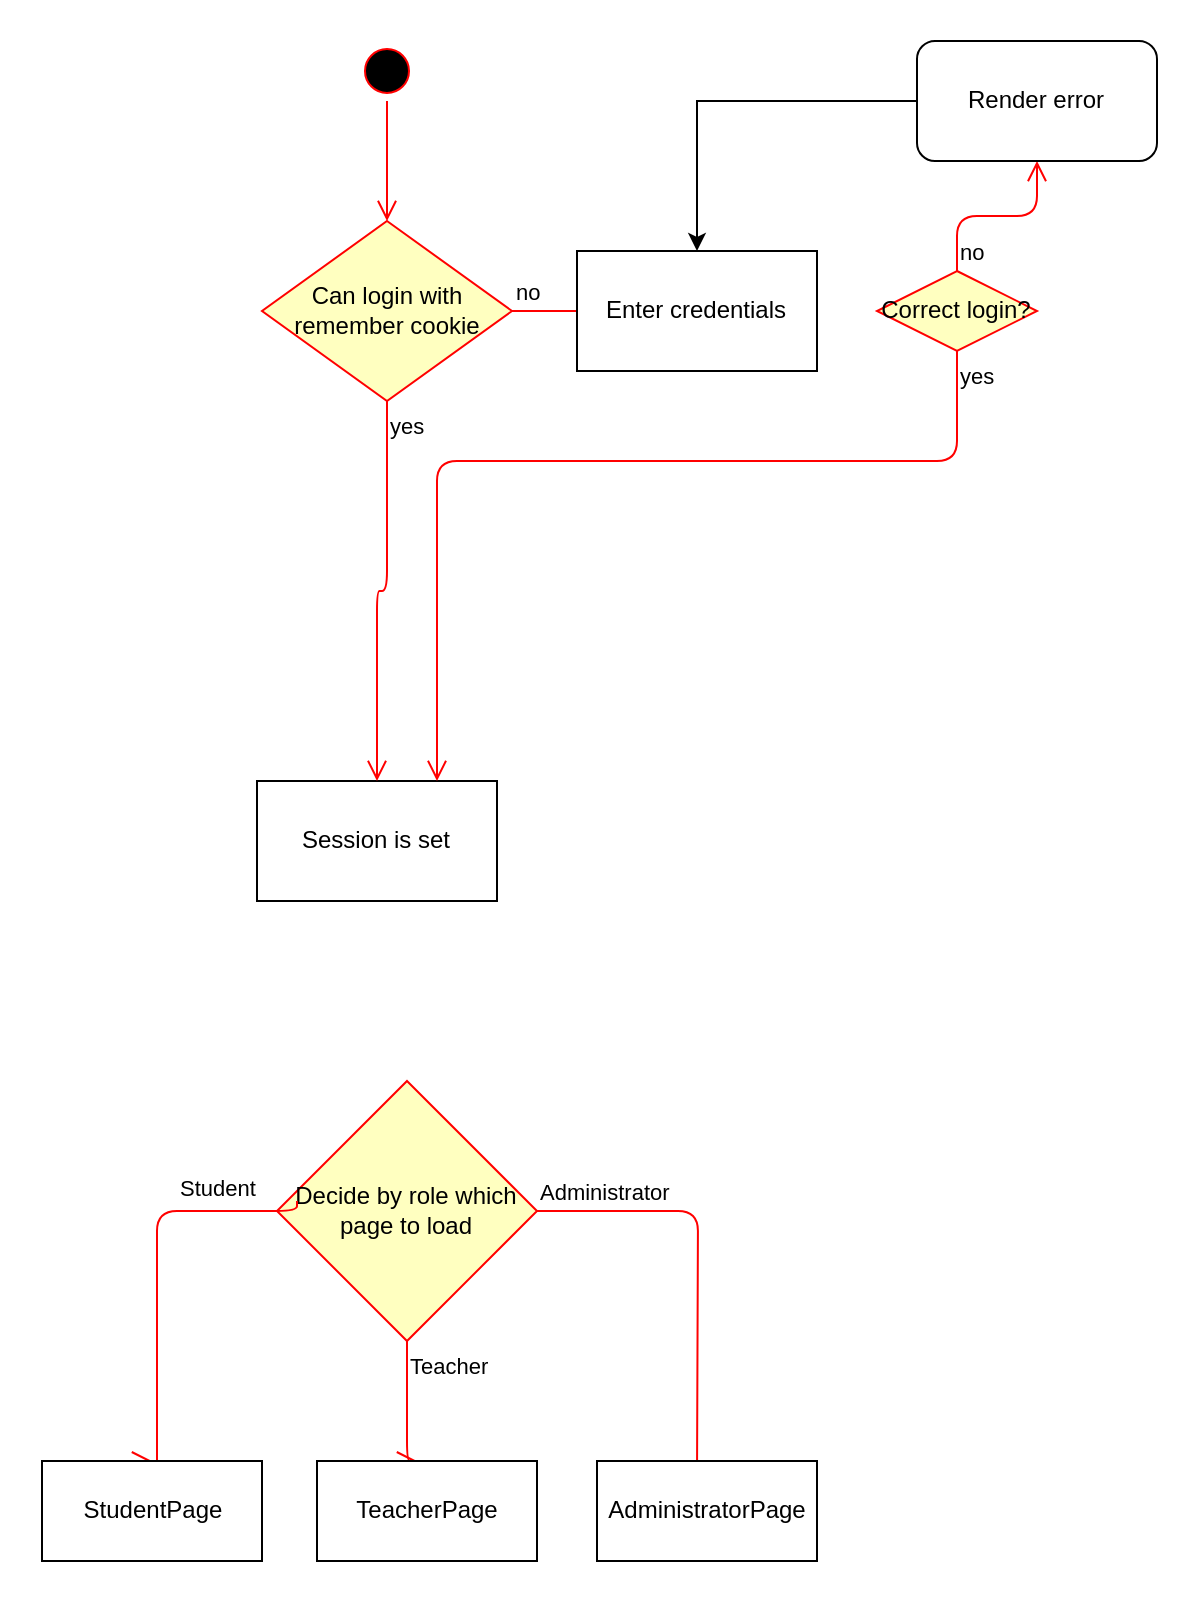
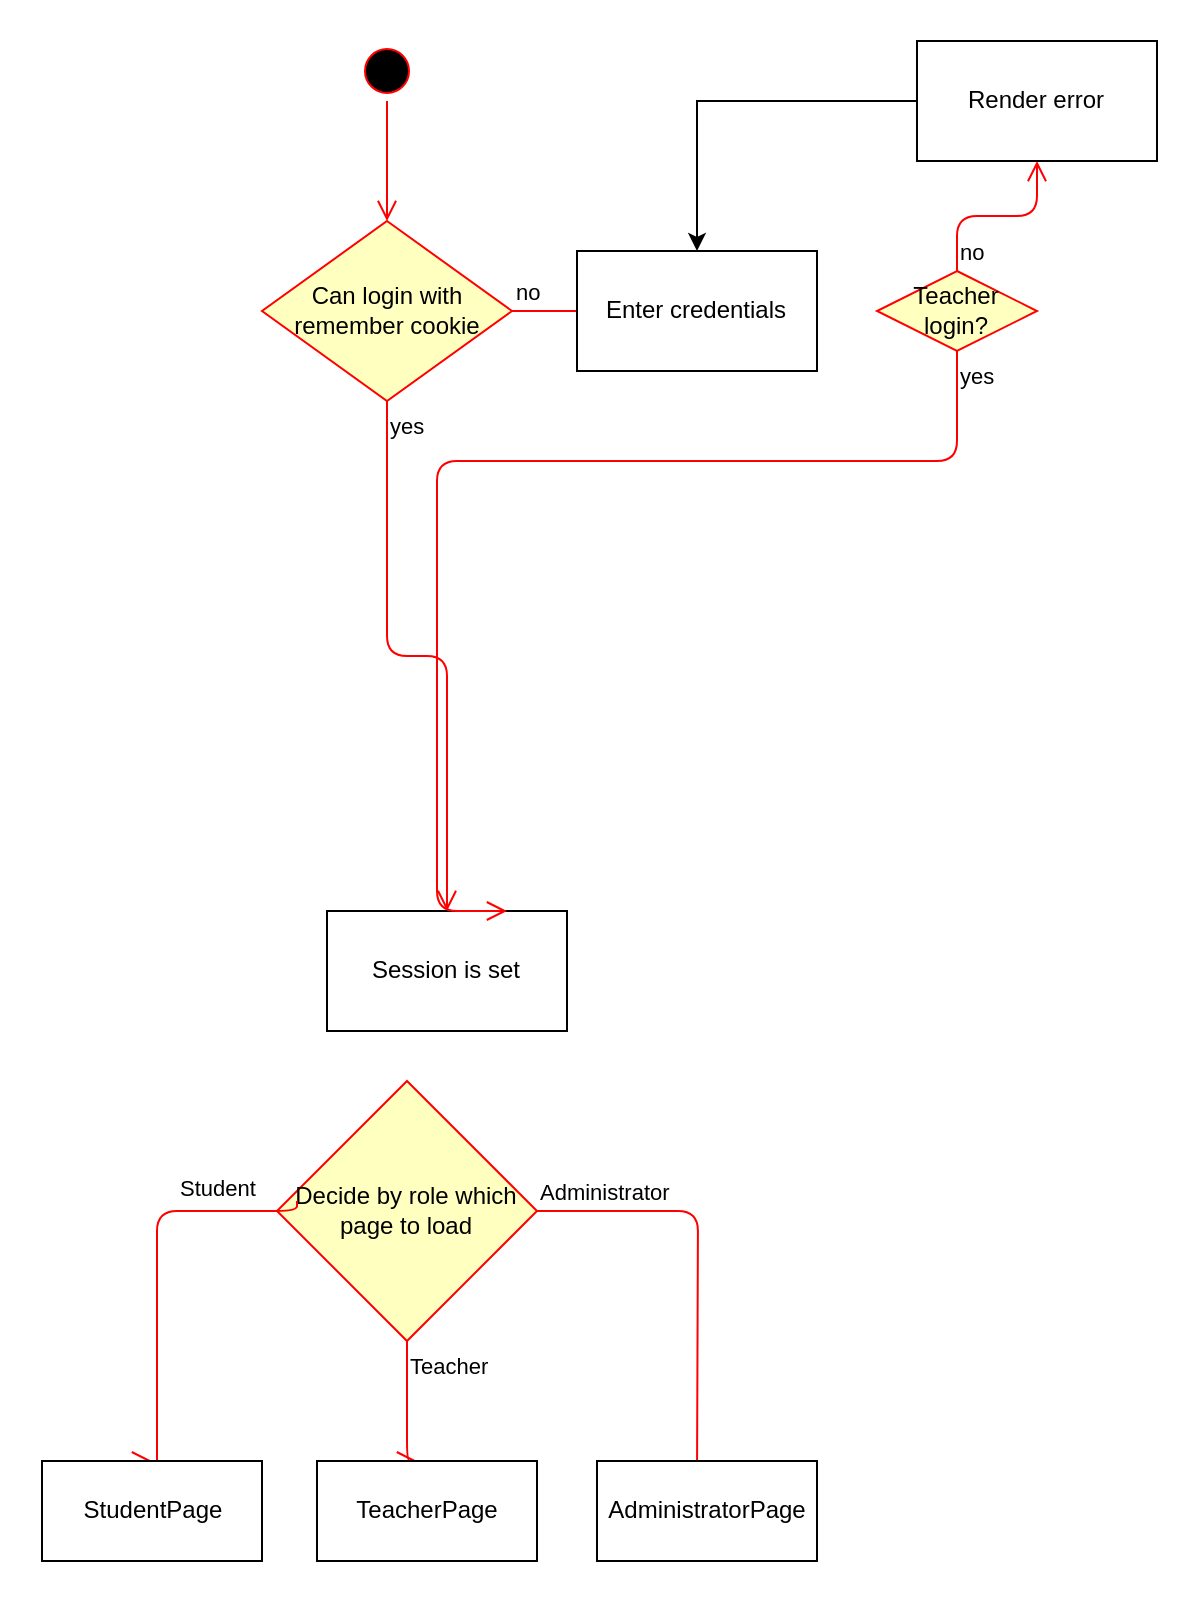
  <mxCell id="0" />
  <mxCell id="1" parent="0" />
  <mxCell id="2" value="" style="ellipse;html=1;shape=startState;fillColor=#000000;strokeColor=#ff0000;" vertex="1" parent="1"><mxGeometry x="178" y="20" width="30" height="30" as="geometry" /></mxCell>
  <mxCell id="3" value="" style="edgeStyle=orthogonalEdgeStyle;html=1;verticalAlign=bottom;endArrow=open;endSize=8;strokeColor=#ff0000;" edge="1" source="2" parent="1"><mxGeometry relative="1" as="geometry"><mxPoint x="193" y="110" as="targetPoint" /></mxGeometry></mxCell>
  <mxCell id="4" value="Can login with remember cookie" style="rhombus;whiteSpace=wrap;html=1;fillColor=#ffffc0;strokeColor=#ff0000;" vertex="1" parent="1"><mxGeometry x="130.5" y="110" width="125" height="90" as="geometry" /></mxCell>
  <mxCell id="5" value="no" style="edgeStyle=orthogonalEdgeStyle;html=1;align=left;verticalAlign=bottom;endArrow=open;endSize=8;strokeColor=#ff0000;" edge="1" source="4" parent="1"><mxGeometry x="-1" relative="1" as="geometry"><mxPoint x="358" y="155" as="targetPoint" /></mxGeometry></mxCell>
  <mxCell id="6" value="Decide by role which page to load" style="rhombus;whiteSpace=wrap;html=1;fillColor=#ffffc0;strokeColor=#ff0000;" vertex="1" parent="1"><mxGeometry x="138" y="540" width="130" height="130" as="geometry" /></mxCell>
  <mxCell id="7" value="Administrator" style="edgeStyle=orthogonalEdgeStyle;html=1;align=left;verticalAlign=bottom;endArrow=open;endSize=8;strokeColor=#ff0000;" edge="1" source="6" parent="1"><mxGeometry x="-1" relative="1" as="geometry"><mxPoint x="348" y="740" as="targetPoint" /></mxGeometry></mxCell>
  <mxCell id="8" value="Teacher" style="edgeStyle=orthogonalEdgeStyle;html=1;align=left;verticalAlign=top;endArrow=open;endSize=8;strokeColor=#ff0000;" edge="1" source="6" parent="1"><mxGeometry x="-1" relative="1" as="geometry"><mxPoint x="208" y="730" as="targetPoint" /><Array as="points"><mxPoint x="203" y="730" /></Array></mxGeometry></mxCell>
  <mxCell id="9" value="" style="edgeStyle=orthogonalEdgeStyle;html=1;align=left;verticalAlign=bottom;endArrow=open;endSize=8;strokeColor=#ff0000;exitX=0.077;exitY=0.462;exitDx=0;exitDy=0;entryX=0.5;entryY=0;entryDx=0;entryDy=0;exitPerimeter=0;" edge="1" parent="1" source="6" target="13"><mxGeometry x="-1" y="-73" relative="1" as="geometry"><mxPoint x="78" y="730" as="targetPoint" /><mxPoint x="18" y="650" as="sourcePoint" /><Array as="points"><mxPoint x="148" y="605" /><mxPoint x="78" y="605" /><mxPoint x="78" y="740" /><mxPoint x="73" y="740" /><mxPoint x="73" y="730" /></Array><mxPoint x="53" y="-70" as="offset" /></mxGeometry></mxCell>
- <mxCell id="10" value="Session is set" style="rounded=0;whiteSpace=wrap;html=1;" vertex="1" parent="1"><mxGeometry x="128" y="390" width="120" height="60" as="geometry" /></mxCell>
+ <mxCell id="10" value="Session is set" style="rounded=0;whiteSpace=wrap;html=1;" vertex="1" parent="1"><mxGeometry x="163" y="455" width="120" height="60" as="geometry" /></mxCell>
  <mxCell id="11" value="yes" style="edgeStyle=orthogonalEdgeStyle;html=1;align=left;verticalAlign=top;endArrow=open;endSize=8;strokeColor=#ff0000;" edge="1" parent="1" source="4" target="10"><mxGeometry x="-1" relative="1" as="geometry"><mxPoint x="208" y="530" as="targetPoint" /><mxPoint x="193" y="200" as="sourcePoint" /></mxGeometry></mxCell>
  <mxCell id="12" value="&lt;span style=&quot;color: rgb(0 , 0 , 0) ; font-family: &amp;#34;helvetica&amp;#34; ; font-size: 11px ; font-style: normal ; font-weight: 400 ; letter-spacing: normal ; text-align: left ; text-indent: 0px ; text-transform: none ; word-spacing: 0px ; background-color: rgb(255 , 255 , 255) ; display: inline ; float: none&quot;&gt;Student&lt;br&gt;&lt;/span&gt;" style="text;whiteSpace=wrap;html=1;" vertex="1" parent="1"><mxGeometry x="88" y="580" width="60" height="30" as="geometry" /></mxCell>
  <mxCell id="13" value="StudentPage" style="html=1;" vertex="1" parent="1"><mxGeometry x="20.5" y="730" width="110" height="50" as="geometry" /></mxCell>
  <mxCell id="14" value="TeacherPage" style="html=1;" vertex="1" parent="1"><mxGeometry x="158" y="730" width="110" height="50" as="geometry" /></mxCell>
  <mxCell id="15" value="AdministratorPage" style="html=1;" vertex="1" parent="1"><mxGeometry x="298" y="730" width="110" height="50" as="geometry" /></mxCell>
  <mxCell id="16" value="Enter credentials" style="rounded=0;whiteSpace=wrap;html=1;" vertex="1" parent="1"><mxGeometry x="288" y="125" width="120" height="60" as="geometry" /></mxCell>
- <mxCell id="17" value="Correct login?" style="rhombus;whiteSpace=wrap;html=1;fillColor=#ffffc0;strokeColor=#ff0000;" vertex="1" parent="1"><mxGeometry x="438" y="135" width="80" height="40" as="geometry" /></mxCell>
+ <mxCell id="17" value="Teacher login?" style="rhombus;whiteSpace=wrap;html=1;fillColor=#ffffc0;strokeColor=#ff0000;" vertex="1" parent="1"><mxGeometry x="438" y="135" width="80" height="40" as="geometry" /></mxCell>
  <mxCell id="18" value="no" style="edgeStyle=orthogonalEdgeStyle;html=1;align=left;verticalAlign=bottom;endArrow=open;endSize=8;strokeColor=#ff0000;entryX=0.5;entryY=1;entryDx=0;entryDy=0;" edge="1" source="17" parent="1" target="21"><mxGeometry x="-1" relative="1" as="geometry"><mxPoint x="688" y="150" as="targetPoint" /></mxGeometry></mxCell>
  <mxCell id="19" value="yes" style="edgeStyle=orthogonalEdgeStyle;html=1;align=left;verticalAlign=top;endArrow=open;endSize=8;strokeColor=#ff0000;entryX=0.75;entryY=0;entryDx=0;entryDy=0;" edge="1" source="17" parent="1" target="10"><mxGeometry x="-1" relative="1" as="geometry"><mxPoint x="548" y="230" as="targetPoint" /><Array as="points"><mxPoint x="478" y="230" /><mxPoint x="218" y="230" /></Array></mxGeometry></mxCell>
  <mxCell id="20" style="edgeStyle=orthogonalEdgeStyle;rounded=0;orthogonalLoop=1;jettySize=auto;html=1;" edge="1" parent="1" source="21" target="16"><mxGeometry relative="1" as="geometry" /></mxCell>
- <mxCell id="21" value="Render error" style="whiteSpace=wrap;html=1;rounded=1;" vertex="1" parent="1"><mxGeometry x="458" y="20" width="120" height="60" as="geometry" /></mxCell>
+ <mxCell id="21" value="Render error" style="rounded=0;whiteSpace=wrap;html=1;" vertex="1" parent="1"><mxGeometry x="458" y="20" width="120" height="60" as="geometry" /></mxCell>
